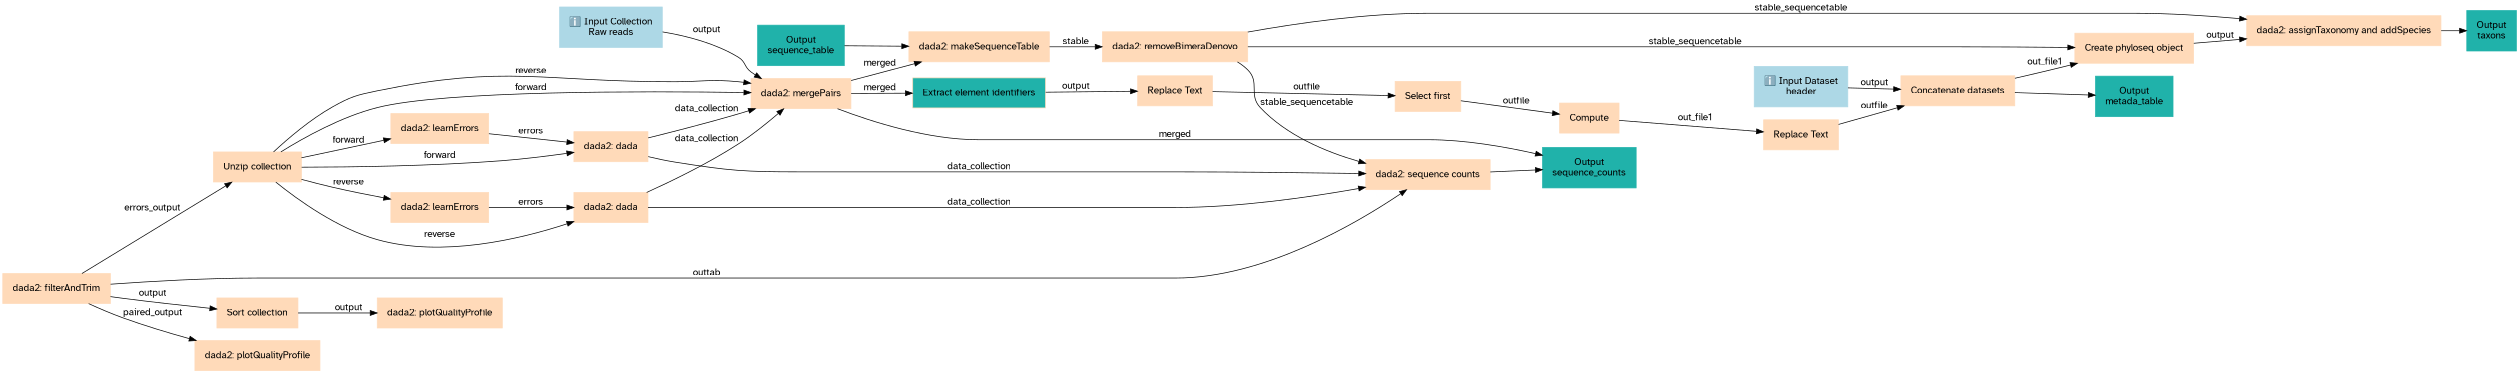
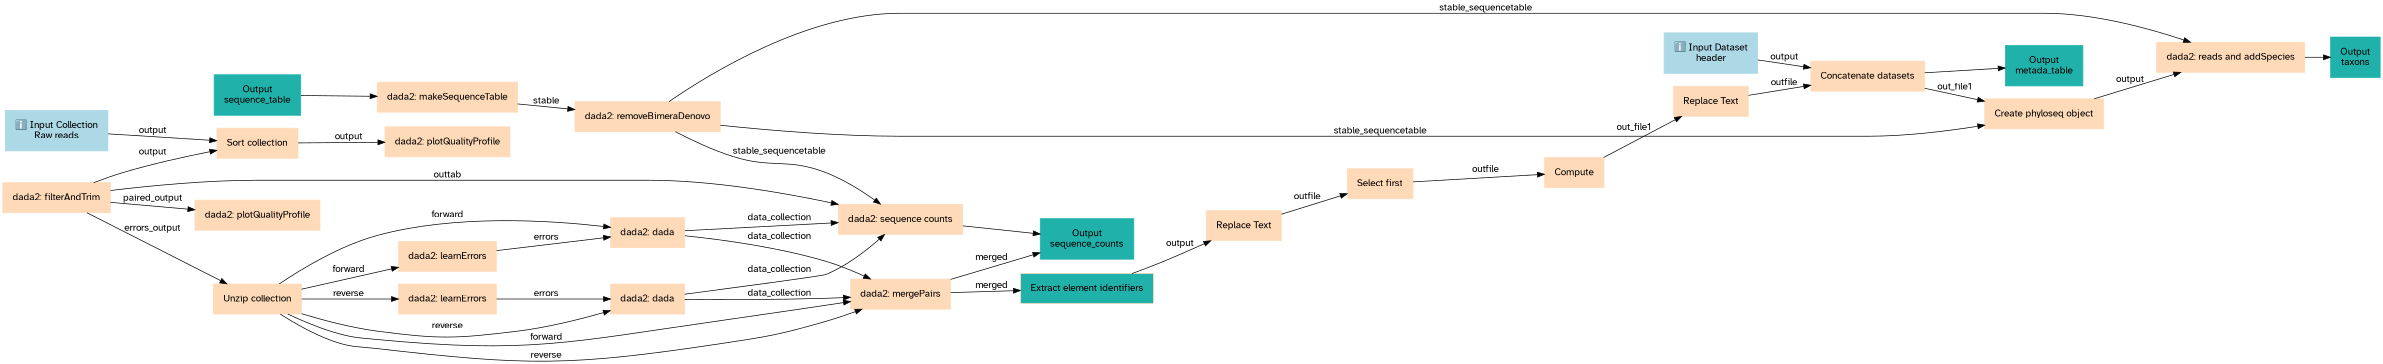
  digraph {
    rankdir=LR
    node [color=peachpuff fontname="Atkinson Hyperlegible" margin="0.2,0.2" shape=box style=filled]
    edge [fontname="Atkinson Hyperlegible"]
    n1 [color=lightblue label="ℹ️ Input Collection\nRaw reads"]
    n2 [label="Sort collection"]
    n3 [label="dada2: plotQualityProfile"]
    n4 [color=lightblue label="ℹ️ Input Dataset\nheader"]
    n5 [label="Concatenate datasets"]
    n6 [label="Create phyloseq object"]
    n7 [color=lightseagreen label="Output\nmetada_table"]
    n8 [label="dada2: filterAndTrim"]
    n9 [label="Unzip collection"]
    n10 [label="dada2: plotQualityProfile"]
    n11 [label="dada2: sequence counts"]
    n12 [label="dada2: learnErrors"]
    n13 [label="dada2: learnErrors"]
    n14 [label="dada2: dada"]
    n15 [label="dada2: dada"]
    n16 [label="dada2: mergePairs"]
    n17 [color=lightseagreen label="Output\nsequence_counts"]
    n18 [fillcolor=lightseagreen label="Extract element identifiers"]
    n19 [label="dada2: makeSequenceTable"]
    n20 [label="Replace Text"]
    n21 [label="dada2: removeBimeraDenovo"]
    n22 [label="Select first"]
    n23 [color=lightseagreen label="Output\nsequence_table"]
-   n24 [label="dada2: assignTaxonomy and addSpecies"]
+   n24 [label="dada2: reads and addSpecies"]
    n25 [label=Compute]
    n26 [color=lightseagreen label="Output\ntaxons"]
    n27 [label="Replace Text"]
-   n1 -> n16 [label=output]
+   n1 -> n2 [label=output]
    n2 -> n3 [label=output]
    n4 -> n5 [label=output]
    n5 -> n6 [label=out_file1]
    n5 -> n7
    n6 -> n24 [label=output]
    n8 -> n2 [label=output]
    n8 -> n9 [label=errors_output]
    n8 -> n10 [label=paired_output]
    n8 -> n11 [label=outtab]
    n9 -> n12 [label=forward]
    n9 -> n13 [label=reverse]
    n9 -> n14 [label=forward]
    n9 -> n15 [label=reverse]
    n9 -> n16 [label=forward]
    n9 -> n16 [label=reverse]
    n11 -> n17
    n12 -> n14 [label=errors]
    n13 -> n15 [label=errors]
    n14 -> n11 [label=data_collection]
    n14 -> n16 [label=data_collection]
    n15 -> n11 [label=data_collection]
    n15 -> n16 [label=data_collection]
    n16 -> n17 [label=merged]
    n16 -> n18 [label=merged]
-   n16 -> n19 [label=merged]
    n18 -> n20 [label=output]
    n19 -> n21 [label=stable]
    n20 -> n22 [label=outfile]
    n21 -> n6 [label=stable_sequencetable]
    n21 -> n11 [label=stable_sequencetable]
    n21 -> n24 [label=stable_sequencetable]
    n22 -> n25 [label=outfile]
    n23 -> n19
    n24 -> n26
    n25 -> n27 [label=out_file1]
    n27 -> n5 [label=outfile]
  }
